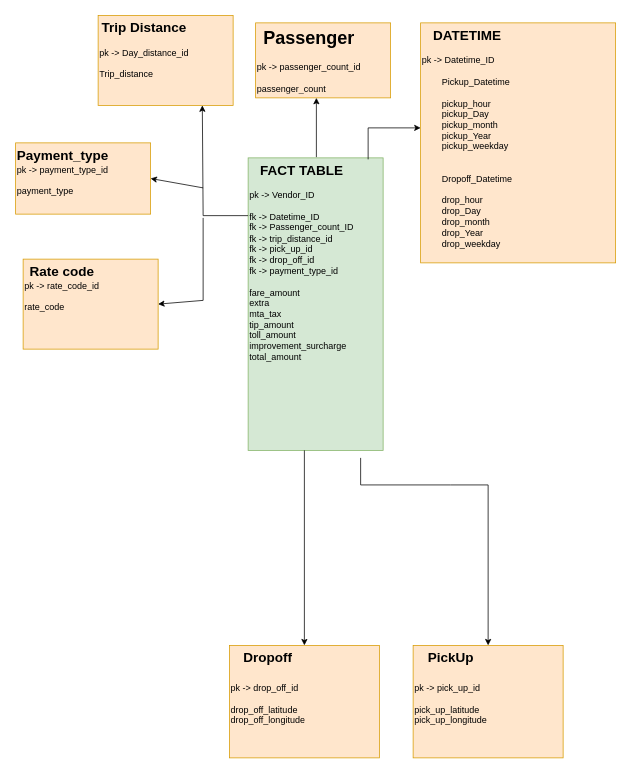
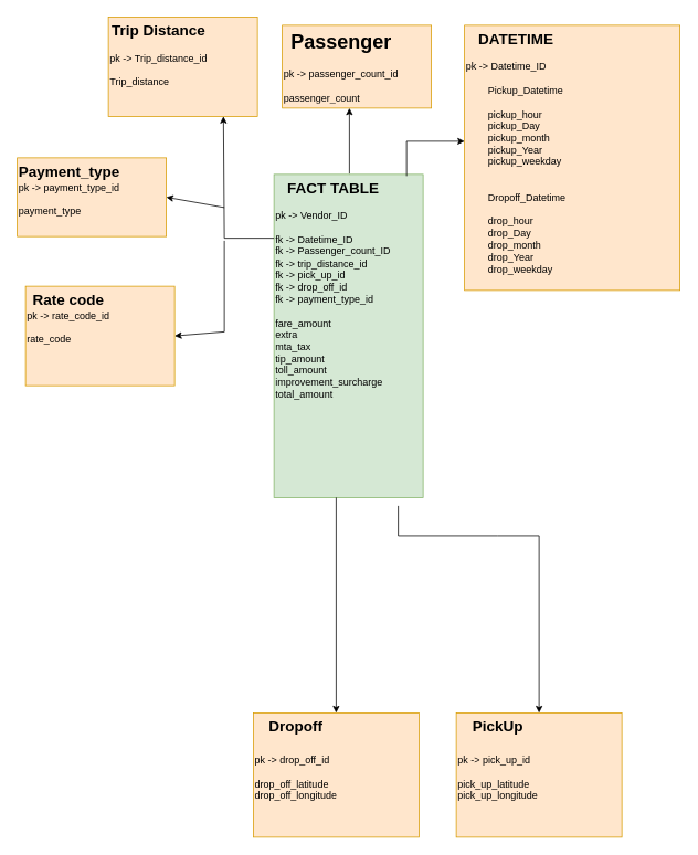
  <mxCell id="0" />
  <mxCell id="1" parent="0" />
  <mxCell id="2" value="&lt;div style=&quot;text-align: center;&quot;&gt;&lt;b style=&quot;background-color: initial;&quot;&gt;&lt;font style=&quot;font-size: 18px;&quot;&gt;FACT TABLE&lt;/font&gt;&lt;/b&gt;&lt;/div&gt;&lt;div style=&quot;text-align: center;&quot;&gt;&lt;br&gt;&lt;/div&gt;&lt;div&gt;pk -&amp;gt; Vendor_ID&lt;/div&gt;&lt;div&gt;&lt;br&gt;&lt;/div&gt;&lt;div&gt;fk -&amp;gt; Datetime_ID&lt;/div&gt;&lt;div&gt;fk -&amp;gt; Passenger_count_ID&lt;/div&gt;&lt;div&gt;fk -&amp;gt; trip_distance_id&lt;/div&gt;&lt;div&gt;fk -&amp;gt; pick_up_id&lt;/div&gt;&lt;div&gt;&lt;div&gt;fk -&amp;gt; drop_off_id&lt;/div&gt;&lt;div&gt;fk -&amp;gt; payment_type_id&lt;/div&gt;&lt;/div&gt;&lt;div&gt;&lt;br&gt;&lt;/div&gt;&lt;div&gt;fare_amount&lt;/div&gt;&lt;div&gt;extra&lt;/div&gt;&lt;div&gt;mta_tax&lt;/div&gt;&lt;div&gt;tip_amount&lt;/div&gt;&lt;div&gt;toll_amount&lt;/div&gt;&lt;div&gt;improvement_surcharge&lt;/div&gt;&lt;div&gt;total_amount&lt;/div&gt;&lt;div&gt;&lt;br&gt;&lt;/div&gt;" style="text;html=1;whiteSpace=wrap;overflow=hidden;rounded=0;fillColor=#d5e8d4;strokeColor=#82b366;" vertex="1" parent="1"><mxGeometry x="330" y="210" width="180" height="390" as="geometry" /></mxCell>
  <mxCell id="3" value="&lt;div style=&quot;text-align: center;&quot;&gt;&lt;b style=&quot;font-size: 18px; background-color: initial;&quot;&gt;DATETIME&lt;/b&gt;&lt;/div&gt;&lt;div style=&quot;text-align: center;&quot;&gt;&lt;br&gt;&lt;/div&gt;&lt;div&gt;pk -&amp;gt; Datetime_ID&lt;/div&gt;&lt;div&gt;&lt;br&gt;&lt;/div&gt;&lt;div&gt;&amp;nbsp; &amp;nbsp; &amp;nbsp; &amp;nbsp; Pickup_Datetime&lt;/div&gt;&lt;div&gt;&lt;span style=&quot;white-space: pre;&quot;&gt;&#09;&lt;/span&gt;&lt;br&gt;&lt;/div&gt;&lt;div&gt;&lt;span style=&quot;white-space: pre;&quot;&gt;&#09;&lt;/span&gt;pickup_hour&lt;br&gt;&lt;/div&gt;&lt;div&gt;&lt;span style=&quot;white-space: pre;&quot;&gt;&#09;&lt;/span&gt;pickup_Day&lt;br&gt;&lt;/div&gt;&lt;div&gt;&lt;span style=&quot;white-space: pre;&quot;&gt;&#09;&lt;/span&gt;pickup_month&lt;br&gt;&lt;/div&gt;&lt;div&gt;&lt;span style=&quot;white-space: pre;&quot;&gt;&#09;&lt;/span&gt;pickup_Year&lt;br&gt;&lt;/div&gt;&lt;div&gt;&lt;span style=&quot;white-space: pre;&quot;&gt;&#09;&lt;/span&gt;pickup_weekday&lt;br&gt;&lt;/div&gt;&lt;div&gt;&lt;span style=&quot;white-space: pre;&quot;&gt;&#09;&lt;/span&gt;&lt;br&gt;&lt;/div&gt;&lt;div&gt;&lt;br&gt;&lt;/div&gt;&lt;div&gt;&lt;span style=&quot;white-space: pre;&quot;&gt;&#09;&lt;/span&gt;Dropoff_Datetime&lt;br&gt;&lt;/div&gt;&lt;div&gt;&lt;span style=&quot;white-space: pre;&quot;&gt;&#09;&lt;/span&gt;&lt;br&gt;&lt;/div&gt;&lt;div&gt;&lt;span style=&quot;white-space: pre;&quot;&gt;&lt;span style=&quot;white-space: pre;&quot;&gt;&#09;&lt;/span&gt;drop_hour&lt;/span&gt;&lt;br&gt;&lt;/div&gt;&lt;div&gt;&lt;span style=&quot;white-space: pre;&quot;&gt;&lt;span style=&quot;white-space: pre;&quot;&gt;&#09;&lt;/span&gt;drop_Day&lt;br&gt;&lt;/span&gt;&lt;/div&gt;&lt;div&gt;&lt;span style=&quot;white-space: pre;&quot;&gt;&lt;span style=&quot;white-space: pre;&quot;&gt;&#09;&lt;/span&gt;drop_month&lt;br&gt;&lt;/span&gt;&lt;/div&gt;&lt;div&gt;&lt;span style=&quot;white-space: pre;&quot;&gt;&lt;span style=&quot;white-space: pre;&quot;&gt;&#09;&lt;/span&gt;drop_Year&lt;br&gt;&lt;/span&gt;&lt;/div&gt;&lt;div&gt;&lt;span style=&quot;white-space: pre;&quot;&gt;&lt;span style=&quot;white-space: pre;&quot;&gt;&#09;&lt;/span&gt;drop_weekday&lt;br&gt;&lt;/span&gt;&lt;/div&gt;&lt;div&gt;&lt;span style=&quot;white-space: pre;&quot;&gt;&lt;br&gt;&lt;/span&gt;&lt;/div&gt;&lt;div&gt;&lt;br&gt;&lt;/div&gt;&lt;div&gt;&lt;br&gt;&lt;/div&gt;&lt;div&gt;&lt;br&gt;&lt;/div&gt;" style="text;html=1;whiteSpace=wrap;overflow=hidden;rounded=0;fillColor=#ffe6cc;strokeColor=#d79b00;" vertex="1" parent="1"><mxGeometry x="560" y="30" width="260" height="320" as="geometry" /></mxCell>
  <mxCell id="4" value="&lt;h1 style=&quot;text-align: center; margin-top: 0px;&quot;&gt;Passenger&lt;/h1&gt;&lt;div&gt;pk -&amp;gt; passenger_count_id&lt;/div&gt;&lt;div&gt;&lt;br&gt;&lt;/div&gt;&lt;div&gt;passenger_count&lt;/div&gt;" style="text;html=1;whiteSpace=wrap;overflow=hidden;rounded=0;fillColor=#ffe6cc;strokeColor=#d79b00;" vertex="1" parent="1"><mxGeometry x="340" y="30" width="180" height="100" as="geometry" /></mxCell>
- <mxCell id="5" value="&lt;div style=&quot;text-align: center;&quot;&gt;&lt;b style=&quot;font-size: 18px; background-color: initial;&quot;&gt;Trip Distance&lt;/b&gt;&lt;/div&gt;&lt;div style=&quot;text-align: center;&quot;&gt;&lt;br&gt;&lt;/div&gt;&lt;div&gt;pk -&amp;gt; Day_distance_id&lt;/div&gt;&lt;div&gt;&lt;br&gt;&lt;/div&gt;&lt;div&gt;Trip_distance&lt;/div&gt;&lt;div&gt;&lt;br&gt;&lt;/div&gt;" style="text;html=1;whiteSpace=wrap;overflow=hidden;rounded=0;fillColor=#ffe6cc;strokeColor=#d79b00;" vertex="1" parent="1"><mxGeometry x="130" y="20" width="180" height="120" as="geometry" /></mxCell>
+ <mxCell id="5" value="&lt;div style=&quot;text-align: center;&quot;&gt;&lt;b style=&quot;font-size: 18px; background-color: initial;&quot;&gt;Trip Distance&lt;/b&gt;&lt;/div&gt;&lt;div style=&quot;text-align: center;&quot;&gt;&lt;br&gt;&lt;/div&gt;&lt;div&gt;pk -&amp;gt; Trip_distance_id&lt;/div&gt;&lt;div&gt;&lt;br&gt;&lt;/div&gt;&lt;div&gt;Trip_distance&lt;/div&gt;&lt;div&gt;&lt;br&gt;&lt;/div&gt;" style="text;html=1;whiteSpace=wrap;overflow=hidden;rounded=0;fillColor=#ffe6cc;strokeColor=#d79b00;" vertex="1" parent="1"><mxGeometry x="130" y="20" width="180" height="120" as="geometry" /></mxCell>
  <mxCell id="6" value="" style="endArrow=classic;html=1;rounded=0;entryX=0.45;entryY=1;entryDx=0;entryDy=0;entryPerimeter=0;" edge="1" parent="1" target="4"><mxGeometry width="50" height="50" relative="1" as="geometry"><mxPoint x="421" y="209" as="sourcePoint" /><mxPoint x="430" y="270" as="targetPoint" /></mxGeometry></mxCell>
  <mxCell id="7" value="" style="endArrow=classic;html=1;rounded=0;" edge="1" parent="1"><mxGeometry width="50" height="50" relative="1" as="geometry"><mxPoint x="490" y="212" as="sourcePoint" /><mxPoint x="560" y="170" as="targetPoint" /><Array as="points"><mxPoint x="490" y="170" /></Array></mxGeometry></mxCell>
  <mxCell id="8" value="" style="endArrow=classic;html=1;rounded=0;" edge="1" parent="1"><mxGeometry width="50" height="50" relative="1" as="geometry"><mxPoint x="330" y="287" as="sourcePoint" /><mxPoint x="268.92" y="140" as="targetPoint" /><Array as="points"><mxPoint x="270" y="287" /></Array></mxGeometry></mxCell>
  <mxCell id="9" value="&lt;div style=&quot;text-align: center;&quot;&gt;&lt;b style=&quot;font-size: 18px; background-color: initial;&quot;&gt;PickUp&lt;/b&gt;&lt;/div&gt;&lt;div&gt;&lt;font style=&quot;font-size: 18px;&quot;&gt;&lt;b&gt;&lt;br&gt;&lt;/b&gt;&lt;/font&gt;&lt;/div&gt;&lt;div&gt;&lt;font style=&quot;font-size: 12px;&quot;&gt;pk -&amp;gt; pick_up_id&lt;/font&gt;&lt;/div&gt;&lt;div&gt;&lt;font style=&quot;font-size: 12px;&quot;&gt;&lt;br&gt;&lt;/font&gt;&lt;/div&gt;&lt;div&gt;&lt;font style=&quot;font-size: 12px;&quot;&gt;pick_up_latitude&lt;/font&gt;&lt;/div&gt;&lt;div&gt;&lt;font style=&quot;font-size: 12px;&quot;&gt;pick_up_longitude&lt;/font&gt;&lt;/div&gt;" style="text;html=1;whiteSpace=wrap;overflow=hidden;rounded=0;fillColor=#ffe6cc;strokeColor=#d79b00;" vertex="1" parent="1"><mxGeometry x="550" y="860" width="200" height="150" as="geometry" /></mxCell>
  <mxCell id="10" value="" style="endArrow=classic;html=1;rounded=0;entryX=0.5;entryY=0;entryDx=0;entryDy=0;" edge="1" parent="1" target="9"><mxGeometry width="50" height="50" relative="1" as="geometry"><mxPoint x="480" y="610" as="sourcePoint" /><mxPoint x="650" y="850" as="targetPoint" /><Array as="points"><mxPoint x="480" y="646.08" /><mxPoint x="600" y="646.08" /><mxPoint x="650" y="646.08" /></Array></mxGeometry></mxCell>
  <mxCell id="11" value="&lt;div style=&quot;text-align: center;&quot;&gt;&lt;b style=&quot;font-size: 18px; background-color: initial;&quot;&gt;Dropoff&lt;/b&gt;&lt;/div&gt;&lt;div&gt;&lt;font style=&quot;font-size: 18px;&quot;&gt;&lt;b&gt;&lt;br&gt;&lt;/b&gt;&lt;/font&gt;&lt;/div&gt;&lt;div&gt;&lt;font style=&quot;font-size: 12px;&quot;&gt;pk -&amp;gt; drop_off_id&lt;/font&gt;&lt;/div&gt;&lt;div&gt;&lt;font style=&quot;font-size: 12px;&quot;&gt;&lt;br&gt;&lt;/font&gt;&lt;/div&gt;&lt;div&gt;&lt;font style=&quot;font-size: 12px;&quot;&gt;drop_off_latitude&lt;/font&gt;&lt;/div&gt;&lt;div&gt;&lt;font style=&quot;font-size: 12px;&quot;&gt;drop_off_longitude&lt;/font&gt;&lt;/div&gt;" style="text;html=1;whiteSpace=wrap;overflow=hidden;rounded=0;fillColor=#ffe6cc;strokeColor=#d79b00;" vertex="1" parent="1"><mxGeometry x="305" y="860" width="200" height="150" as="geometry" /></mxCell>
  <mxCell id="12" value="" style="endArrow=classic;html=1;rounded=0;entryX=0.5;entryY=0;entryDx=0;entryDy=0;" edge="1" parent="1" target="11"><mxGeometry width="50" height="50" relative="1" as="geometry"><mxPoint x="405" y="600" as="sourcePoint" /><mxPoint x="300" y="300" as="targetPoint" /></mxGeometry></mxCell>
  <mxCell id="13" value="&lt;div style=&quot;text-align: center;&quot;&gt;&lt;span style=&quot;font-size: 18px;&quot;&gt;&lt;b&gt;Payment_type&lt;/b&gt;&lt;/span&gt;&lt;/div&gt;&lt;div&gt;pk -&amp;gt; payment_type_id&lt;/div&gt;&lt;div&gt;&lt;br&gt;&lt;/div&gt;&lt;div&gt;payment_type&lt;br&gt;&lt;/div&gt;&lt;div&gt;&lt;br&gt;&lt;/div&gt;" style="text;html=1;whiteSpace=wrap;overflow=hidden;rounded=0;fillColor=#ffe6cc;strokeColor=#d79b00;" vertex="1" parent="1"><mxGeometry x="20" y="190" width="180" height="95" as="geometry" /></mxCell>
  <mxCell id="14" value="&lt;div style=&quot;text-align: center;&quot;&gt;&lt;span style=&quot;font-size: 18px;&quot;&gt;&lt;b&gt;Rate code&lt;/b&gt;&lt;/span&gt;&lt;/div&gt;&lt;div&gt;pk -&amp;gt; rate_code_id&lt;/div&gt;&lt;div&gt;&lt;br&gt;&lt;/div&gt;&lt;div&gt;rate_code&lt;br&gt;&lt;/div&gt;&lt;div&gt;&lt;br&gt;&lt;/div&gt;" style="text;html=1;whiteSpace=wrap;overflow=hidden;rounded=0;fillColor=#ffe6cc;strokeColor=#d79b00;" vertex="1" parent="1"><mxGeometry x="30" y="345" width="180" height="120" as="geometry" /></mxCell>
  <mxCell id="15" value="" style="endArrow=classic;html=1;rounded=0;entryX=1;entryY=0.5;entryDx=0;entryDy=0;" edge="1" parent="1" target="13"><mxGeometry width="50" height="50" relative="1" as="geometry"><mxPoint x="270" y="250" as="sourcePoint" /><mxPoint x="300" y="300" as="targetPoint" /></mxGeometry></mxCell>
  <mxCell id="16" value="" style="endArrow=classic;html=1;rounded=0;entryX=1;entryY=0.5;entryDx=0;entryDy=0;" edge="1" parent="1" target="14"><mxGeometry width="50" height="50" relative="1" as="geometry"><mxPoint x="270" y="290" as="sourcePoint" /><mxPoint x="300" y="300" as="targetPoint" /><Array as="points"><mxPoint x="270" y="400" /></Array></mxGeometry></mxCell>
